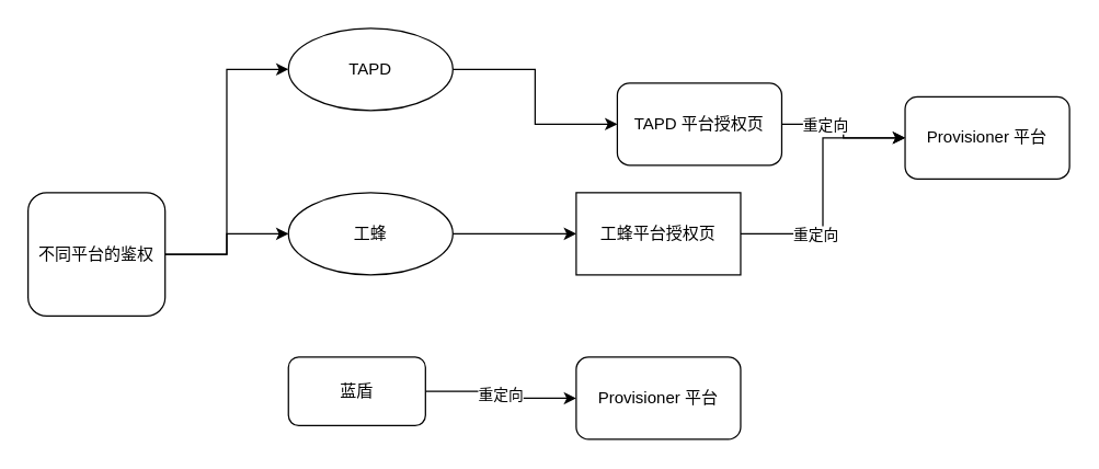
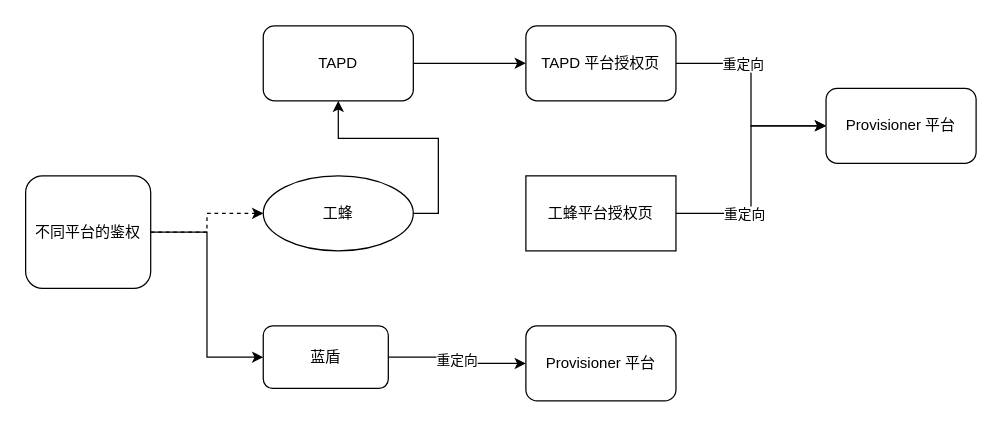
  <mxCell id="0" />
  <mxCell id="1" parent="0" />
- <mxCell id="2" style="edgeStyle=orthogonalEdgeStyle;rounded=0;orthogonalLoop=1;jettySize=auto;html=1;exitX=1;exitY=0.5;exitDx=0;exitDy=0;entryX=0;entryY=0.5;entryDx=0;entryDy=0;" edge="1" parent="1" source="5" target="7"><mxGeometry relative="1" as="geometry" /></mxCell>
- <mxCell id="3" value="" style="edgeStyle=orthogonalEdgeStyle;rounded=0;orthogonalLoop=1;jettySize=auto;html=1;entryX=0;entryY=0.5;entryDx=0;entryDy=0;" edge="1" parent="1" source="5" target="12"><mxGeometry relative="1" as="geometry" /></mxCell>
+ <mxCell id="3" value="" style="edgeStyle=orthogonalEdgeStyle;rounded=0;orthogonalLoop=1;jettySize=auto;html=1;entryX=0;entryY=0.5;entryDx=0;entryDy=0;dashed=1;" edge="1" parent="1" source="5" target="12"><mxGeometry relative="1" as="geometry" /></mxCell>
+ <mxCell id="4" value="" style="edgeStyle=orthogonalEdgeStyle;rounded=0;orthogonalLoop=1;jettySize=auto;html=1;entryX=0;entryY=0.5;entryDx=0;entryDy=0;" edge="1" parent="1" source="5" target="10"><mxGeometry relative="1" as="geometry"><mxPoint x="85" y="280" as="targetPoint" /></mxGeometry></mxCell>
  <mxCell id="5" value="不同平台的鉴权" style="rounded=1;whiteSpace=wrap;html=1;" vertex="1" parent="1"><mxGeometry x="20" y="140" width="100" height="90" as="geometry" /></mxCell>
  <mxCell id="6" style="edgeStyle=orthogonalEdgeStyle;rounded=0;orthogonalLoop=1;jettySize=auto;html=1;exitX=1;exitY=0.5;exitDx=0;exitDy=0;" edge="1" parent="1" source="7" target="15"><mxGeometry relative="1" as="geometry" /></mxCell>
- <mxCell id="7" value="TAPD" style="ellipse;whiteSpace=wrap;html=1;" vertex="1" parent="1"><mxGeometry x="210" y="20" width="120" height="60" as="geometry" /></mxCell>
+ <mxCell id="7" value="TAPD" style="rounded=1;whiteSpace=wrap;html=1;" vertex="1" parent="1"><mxGeometry x="210" y="20" width="120" height="60" as="geometry" /></mxCell>
  <mxCell id="8" style="edgeStyle=orthogonalEdgeStyle;rounded=0;orthogonalLoop=1;jettySize=auto;html=1;exitX=1;exitY=0.5;exitDx=0;exitDy=0;" edge="1" parent="1" source="10" target="20"><mxGeometry relative="1" as="geometry" /></mxCell>
  <mxCell id="9" value="重定向" style="edgeLabel;html=1;align=center;verticalAlign=middle;resizable=0;points=[];" vertex="1" connectable="0" parent="8"><mxGeometry x="-0.067" y="-2" relative="1" as="geometry"><mxPoint as="offset" /></mxGeometry></mxCell>
  <mxCell id="10" value="蓝盾" style="rounded=1;whiteSpace=wrap;html=1;" vertex="1" parent="1"><mxGeometry x="210" y="260" width="100" height="50" as="geometry" /></mxCell>
- <mxCell id="11" style="edgeStyle=orthogonalEdgeStyle;rounded=0;orthogonalLoop=1;jettySize=auto;html=1;exitX=1;exitY=0.5;exitDx=0;exitDy=0;" edge="1" parent="1" source="12" target="18"><mxGeometry relative="1" as="geometry" /></mxCell>
+ <mxCell id="11" style="edgeStyle=orthogonalEdgeStyle;rounded=0;orthogonalLoop=1;jettySize=auto;html=1;exitX=1;exitY=0.5;exitDx=0;exitDy=0;" edge="1" parent="1" source="12" target="7"><mxGeometry relative="1" as="geometry" /></mxCell>
  <mxCell id="12" value="工蜂" style="ellipse;whiteSpace=wrap;html=1;" vertex="1" parent="1"><mxGeometry x="210" y="140" width="120" height="60" as="geometry" /></mxCell>
  <mxCell id="13" style="edgeStyle=orthogonalEdgeStyle;rounded=0;orthogonalLoop=1;jettySize=auto;html=1;exitX=1;exitY=0.5;exitDx=0;exitDy=0;entryX=0;entryY=0.5;entryDx=0;entryDy=0;" edge="1" parent="1" source="15" target="19"><mxGeometry relative="1" as="geometry"><mxPoint x="580" y="50" as="targetPoint" /></mxGeometry></mxCell>
  <mxCell id="14" value="重定向" style="edgeLabel;html=1;align=center;verticalAlign=middle;resizable=0;points=[];" vertex="1" connectable="0" parent="13"><mxGeometry x="-0.373" relative="1" as="geometry"><mxPoint as="offset" /></mxGeometry></mxCell>
- <mxCell id="15" value="TAPD 平台授权页" style="rounded=1;whiteSpace=wrap;html=1;" vertex="1" parent="1"><mxGeometry x="450" y="60" width="120" height="60" as="geometry" /></mxCell>
+ <mxCell id="15" value="TAPD 平台授权页" style="rounded=1;whiteSpace=wrap;html=1;" vertex="1" parent="1"><mxGeometry x="420" y="20" width="120" height="60" as="geometry" /></mxCell>
  <mxCell id="16" style="edgeStyle=orthogonalEdgeStyle;rounded=0;orthogonalLoop=1;jettySize=auto;html=1;entryX=0;entryY=0.5;entryDx=0;entryDy=0;" edge="1" parent="1" source="18" target="19"><mxGeometry relative="1" as="geometry" /></mxCell>
  <mxCell id="17" value="重定向" style="edgeLabel;html=1;align=center;verticalAlign=middle;resizable=0;points=[];" vertex="1" connectable="0" parent="16"><mxGeometry x="-0.435" relative="1" as="geometry"><mxPoint as="offset" /></mxGeometry></mxCell>
  <mxCell id="18" value="&lt;span style=&quot;&quot;&gt;工蜂平台授权页&lt;/span&gt;" style="whiteSpace=wrap;html=1;rounded=0;" vertex="1" parent="1"><mxGeometry x="420" y="140" width="120" height="60" as="geometry" /></mxCell>
  <mxCell id="19" value="Provisioner 平台" style="rounded=1;whiteSpace=wrap;html=1;" vertex="1" parent="1"><mxGeometry x="660" y="70" width="120" height="60" as="geometry" /></mxCell>
  <mxCell id="20" value="Provisioner 平台" style="rounded=1;whiteSpace=wrap;html=1;" vertex="1" parent="1"><mxGeometry x="420" y="260" width="120" height="60" as="geometry" /></mxCell>
